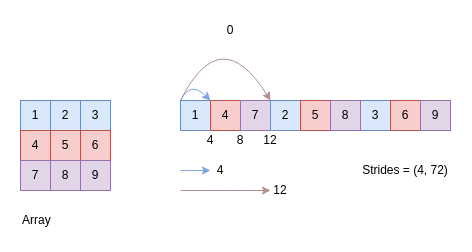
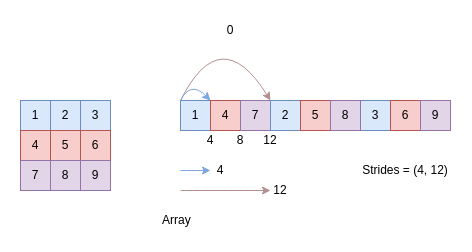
  <mxCell id="0" />
  <mxCell id="1" parent="0" />
  <mxCell id="2" value="1" style="rounded=0;whiteSpace=wrap;html=1;fillColor=#dae8fc;strokeColor=#6c8ebf;" parent="1" vertex="1"><mxGeometry x="20" y="100" width="30" height="30" as="geometry" /></mxCell>
  <mxCell id="3" value="2" style="rounded=0;whiteSpace=wrap;html=1;fillColor=#dae8fc;strokeColor=#6c8ebf;" parent="1" vertex="1"><mxGeometry x="50" y="100" width="30" height="30" as="geometry" /></mxCell>
  <mxCell id="4" value="3" style="rounded=0;whiteSpace=wrap;html=1;fillColor=#dae8fc;strokeColor=#6c8ebf;" parent="1" vertex="1"><mxGeometry x="80" y="100" width="30" height="30" as="geometry" /></mxCell>
  <mxCell id="5" value="4" style="rounded=0;whiteSpace=wrap;html=1;fillColor=#f8cecc;strokeColor=#b85450;" parent="1" vertex="1"><mxGeometry x="20" y="130" width="30" height="30" as="geometry" /></mxCell>
  <mxCell id="6" value="5" style="rounded=0;whiteSpace=wrap;html=1;fillColor=#f8cecc;strokeColor=#b85450;" parent="1" vertex="1"><mxGeometry x="50" y="130" width="30" height="30" as="geometry" /></mxCell>
  <mxCell id="7" value="6" style="rounded=0;whiteSpace=wrap;html=1;fillColor=#f8cecc;strokeColor=#b85450;" parent="1" vertex="1"><mxGeometry x="80" y="130" width="30" height="30" as="geometry" /></mxCell>
  <mxCell id="8" value="7" style="rounded=0;whiteSpace=wrap;html=1;fillColor=#e1d5e7;strokeColor=#9673a6;" parent="1" vertex="1"><mxGeometry x="20" y="160" width="30" height="30" as="geometry" /></mxCell>
  <mxCell id="9" value="8" style="rounded=0;whiteSpace=wrap;html=1;fillColor=#e1d5e7;strokeColor=#9673a6;" parent="1" vertex="1"><mxGeometry x="50" y="160" width="30" height="30" as="geometry" /></mxCell>
  <mxCell id="10" value="9" style="rounded=0;whiteSpace=wrap;html=1;fillColor=#e1d5e7;strokeColor=#9673a6;" parent="1" vertex="1"><mxGeometry x="80" y="160" width="30" height="30" as="geometry" /></mxCell>
  <mxCell id="11" value="1" style="rounded=0;whiteSpace=wrap;html=1;fillColor=#dae8fc;strokeColor=#6c8ebf;" parent="1" vertex="1"><mxGeometry x="180" y="100" width="30" height="30" as="geometry" /></mxCell>
  <mxCell id="12" value="4" style="rounded=0;whiteSpace=wrap;html=1;fillColor=#f8cecc;strokeColor=#b85450;" parent="1" vertex="1"><mxGeometry x="210" y="100" width="30" height="30" as="geometry" /></mxCell>
  <mxCell id="13" value="7" style="rounded=0;whiteSpace=wrap;html=1;fillColor=#e1d5e7;strokeColor=#9673a6;" parent="1" vertex="1"><mxGeometry x="240" y="100" width="30" height="30" as="geometry" /></mxCell>
  <mxCell id="14" value="3" style="rounded=0;whiteSpace=wrap;html=1;fillColor=#dae8fc;strokeColor=#6c8ebf;" parent="1" vertex="1"><mxGeometry x="360" y="100" width="30" height="30" as="geometry" /></mxCell>
  <mxCell id="15" value="6" style="rounded=0;whiteSpace=wrap;html=1;fillColor=#f8cecc;strokeColor=#b85450;" parent="1" vertex="1"><mxGeometry x="390" y="100" width="30" height="30" as="geometry" /></mxCell>
  <mxCell id="16" value="9" style="rounded=0;whiteSpace=wrap;html=1;fillColor=#e1d5e7;strokeColor=#9673a6;" parent="1" vertex="1"><mxGeometry x="420" y="100" width="30" height="30" as="geometry" /></mxCell>
  <mxCell id="17" value="2" style="rounded=0;whiteSpace=wrap;html=1;fillColor=#dae8fc;strokeColor=#6c8ebf;" parent="1" vertex="1"><mxGeometry x="270" y="100" width="30" height="30" as="geometry" /></mxCell>
  <mxCell id="18" value="5" style="rounded=0;whiteSpace=wrap;html=1;fillColor=#f8cecc;strokeColor=#b85450;" parent="1" vertex="1"><mxGeometry x="300" y="100" width="30" height="30" as="geometry" /></mxCell>
  <mxCell id="19" value="8" style="rounded=0;whiteSpace=wrap;html=1;fillColor=#e1d5e7;strokeColor=#9673a6;" parent="1" vertex="1"><mxGeometry x="330" y="100" width="30" height="30" as="geometry" /></mxCell>
  <mxCell id="20" value="" style="endArrow=classic;html=1;exitX=0;exitY=0;exitDx=0;exitDy=0;entryX=0;entryY=0;entryDx=0;entryDy=0;curved=1;strokeColor=#B38F8F;" parent="1" source="11" target="17" edge="1"><mxGeometry width="50" height="50" relative="1" as="geometry"><mxPoint x="140" y="270" as="sourcePoint" /><mxPoint x="190" y="220" as="targetPoint" /><Array as="points"><mxPoint x="220" y="20" /></Array></mxGeometry></mxCell>
  <mxCell id="21" value="0" style="text;html=1;strokeColor=none;fillColor=none;align=center;verticalAlign=middle;whiteSpace=wrap;rounded=0;" parent="1" vertex="1"><mxGeometry x="220" y="20" width="20" height="20" as="geometry" /></mxCell>
  <mxCell id="22" value="4" style="text;html=1;strokeColor=none;fillColor=none;align=center;verticalAlign=middle;whiteSpace=wrap;rounded=0;" parent="1" vertex="1"><mxGeometry x="200" y="130" width="20" height="20" as="geometry" /></mxCell>
  <mxCell id="23" value="8" style="text;html=1;strokeColor=none;fillColor=none;align=center;verticalAlign=middle;whiteSpace=wrap;rounded=0;" parent="1" vertex="1"><mxGeometry x="230" y="130" width="20" height="20" as="geometry" /></mxCell>
  <mxCell id="24" value="12" style="text;html=1;strokeColor=none;fillColor=none;align=center;verticalAlign=middle;whiteSpace=wrap;rounded=0;" parent="1" vertex="1"><mxGeometry x="260" y="130" width="20" height="20" as="geometry" /></mxCell>
  <mxCell id="25" value="" style="endArrow=classic;html=1;entryX=0;entryY=0;entryDx=0;entryDy=0;curved=1;strokeColor=#7EA6E0;" parent="1" target="12" edge="1"><mxGeometry width="50" height="50" relative="1" as="geometry"><mxPoint x="180" y="100" as="sourcePoint" /><mxPoint x="280" y="110" as="targetPoint" /><Array as="points"><mxPoint x="190" y="80" /></Array></mxGeometry></mxCell>
  <mxCell id="26" value="4" style="text;html=1;strokeColor=none;fillColor=none;align=center;verticalAlign=middle;whiteSpace=wrap;rounded=0;" parent="1" vertex="1"><mxGeometry x="210" y="160" width="20" height="20" as="geometry" /></mxCell>
  <mxCell id="27" value="" style="endArrow=classic;html=1;curved=1;strokeColor=#7EA6E0;" parent="1" edge="1"><mxGeometry width="50" height="50" relative="1" as="geometry"><mxPoint x="180" y="170" as="sourcePoint" /><mxPoint x="210" y="170" as="targetPoint" /><Array as="points" /></mxGeometry></mxCell>
  <mxCell id="28" value="" style="endArrow=classic;html=1;exitX=0;exitY=0;exitDx=0;exitDy=0;entryX=0;entryY=0;entryDx=0;entryDy=0;curved=1;strokeColor=#B38F8F;" parent="1" edge="1"><mxGeometry width="50" height="50" relative="1" as="geometry"><mxPoint x="180" y="190" as="sourcePoint" /><mxPoint x="270" y="190" as="targetPoint" /><Array as="points" /></mxGeometry></mxCell>
  <mxCell id="29" value="12" style="text;html=1;strokeColor=none;fillColor=none;align=center;verticalAlign=middle;whiteSpace=wrap;rounded=0;" parent="1" vertex="1"><mxGeometry x="270" y="180" width="20" height="20" as="geometry" /></mxCell>
- <mxCell id="30" value="Strides = (4, 72)" style="text;html=1;strokeColor=none;fillColor=none;align=center;verticalAlign=middle;whiteSpace=wrap;rounded=0;" parent="1" vertex="1"><mxGeometry x="360" y="160" width="90" height="20" as="geometry" /></mxCell>
- <mxCell id="31" value="Array" style="text;html=1;strokeColor=none;fillColor=none;align=left;verticalAlign=middle;whiteSpace=wrap;rounded=0;" parent="1" vertex="1"><mxGeometry x="20" y="210" width="40" height="20" as="geometry" /></mxCell>
+ <mxCell id="30" value="Strides = (4, 12)" style="text;html=1;strokeColor=none;fillColor=none;align=center;verticalAlign=middle;whiteSpace=wrap;rounded=0;" parent="1" vertex="1"><mxGeometry x="360" y="160" width="90" height="20" as="geometry" /></mxCell>
+ <mxCell id="31" value="Array" style="text;html=1;strokeColor=none;fillColor=none;align=left;verticalAlign=middle;whiteSpace=wrap;rounded=0;" parent="1" vertex="1"><mxGeometry x="160" y="210" width="40" height="20" as="geometry" /></mxCell>
